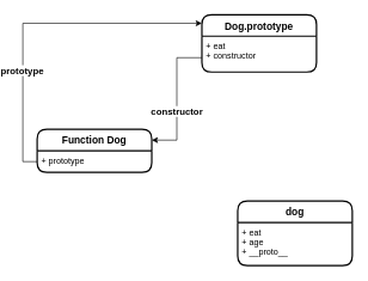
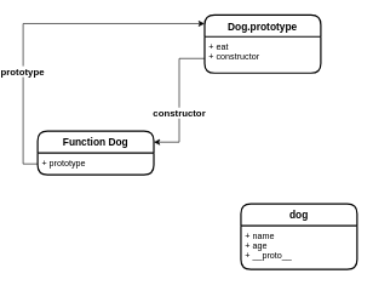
  <mxCell id="0" />
  <mxCell id="1" parent="0" />
  <mxCell id="2" style="edgeStyle=orthogonalEdgeStyle;rounded=0;orthogonalLoop=1;jettySize=auto;html=1;exitX=0;exitY=0.75;exitDx=0;exitDy=0;entryX=1;entryY=0.25;entryDx=0;entryDy=0;" edge="1" parent="1" source="4" target="6"><mxGeometry relative="1" as="geometry" /></mxCell>
  <mxCell id="3" value="&lt;font style=&quot;font-size: 13px&quot;&gt;&lt;b&gt;constructor&lt;/b&gt;&lt;/font&gt;" style="edgeLabel;html=1;align=center;verticalAlign=middle;resizable=0;points=[];" vertex="1" connectable="0" parent="2"><mxGeometry x="0.178" y="-1" relative="1" as="geometry"><mxPoint as="offset" /></mxGeometry></mxCell>
  <mxCell id="4" value="Dog.prototype" style="swimlane;childLayout=stackLayout;horizontal=1;startSize=30;horizontalStack=0;rounded=1;fontSize=14;fontStyle=1;strokeWidth=2;resizeParent=0;resizeLast=1;shadow=0;dashed=0;align=center;" vertex="1" parent="1"><mxGeometry x="250" y="20" width="160" height="80" as="geometry" /></mxCell>
  <mxCell id="5" value="+ eat&#10;+ constructor" style="align=left;strokeColor=none;fillColor=none;spacingLeft=4;fontSize=12;verticalAlign=top;resizable=0;rotatable=0;part=1;" vertex="1" parent="4"><mxGeometry y="30" width="160" height="50" as="geometry" /></mxCell>
  <mxCell id="6" value="Function Dog" style="swimlane;childLayout=stackLayout;horizontal=1;startSize=30;horizontalStack=0;rounded=1;fontSize=14;fontStyle=1;strokeWidth=2;resizeParent=0;resizeLast=1;shadow=0;dashed=0;align=center;" vertex="1" parent="1"><mxGeometry x="20" y="180" width="160" height="60" as="geometry" /></mxCell>
  <mxCell id="7" value="+ prototype" style="align=left;strokeColor=none;fillColor=none;spacingLeft=4;fontSize=12;verticalAlign=top;resizable=0;rotatable=0;part=1;" vertex="1" parent="6"><mxGeometry y="30" width="160" height="30" as="geometry" /></mxCell>
  <mxCell id="8" value="dog" style="swimlane;childLayout=stackLayout;horizontal=1;startSize=30;horizontalStack=0;rounded=1;fontSize=14;fontStyle=1;strokeWidth=2;resizeParent=0;resizeLast=1;shadow=0;dashed=0;align=center;" vertex="1" parent="1"><mxGeometry x="300" y="280" width="160" height="90" as="geometry" /></mxCell>
- <mxCell id="9" value="+ eat&#10;+ age&#10;+ __proto__&#10;" style="align=left;strokeColor=none;fillColor=none;spacingLeft=4;fontSize=12;verticalAlign=top;resizable=0;rotatable=0;part=1;" vertex="1" parent="8"><mxGeometry y="30" width="160" height="60" as="geometry" /></mxCell>
+ <mxCell id="9" value="+ name&#10;+ age&#10;+ __proto__&#10;" style="align=left;strokeColor=none;fillColor=none;spacingLeft=4;fontSize=12;verticalAlign=top;resizable=0;rotatable=0;part=1;" vertex="1" parent="8"><mxGeometry y="30" width="160" height="60" as="geometry" /></mxCell>
  <mxCell id="10" style="edgeStyle=orthogonalEdgeStyle;rounded=0;orthogonalLoop=1;jettySize=auto;html=1;exitX=0;exitY=0.5;exitDx=0;exitDy=0;entryX=0;entryY=0.15;entryDx=0;entryDy=0;entryPerimeter=0;" edge="1" parent="1" source="7" target="4"><mxGeometry relative="1" as="geometry" /></mxCell>
  <mxCell id="11" value="prototype" style="edgeLabel;html=1;align=center;verticalAlign=middle;resizable=0;points=[];fontSize=13;fontStyle=1" vertex="1" connectable="0" parent="10"><mxGeometry x="-0.361" y="2" relative="1" as="geometry"><mxPoint as="offset" /></mxGeometry></mxCell>
